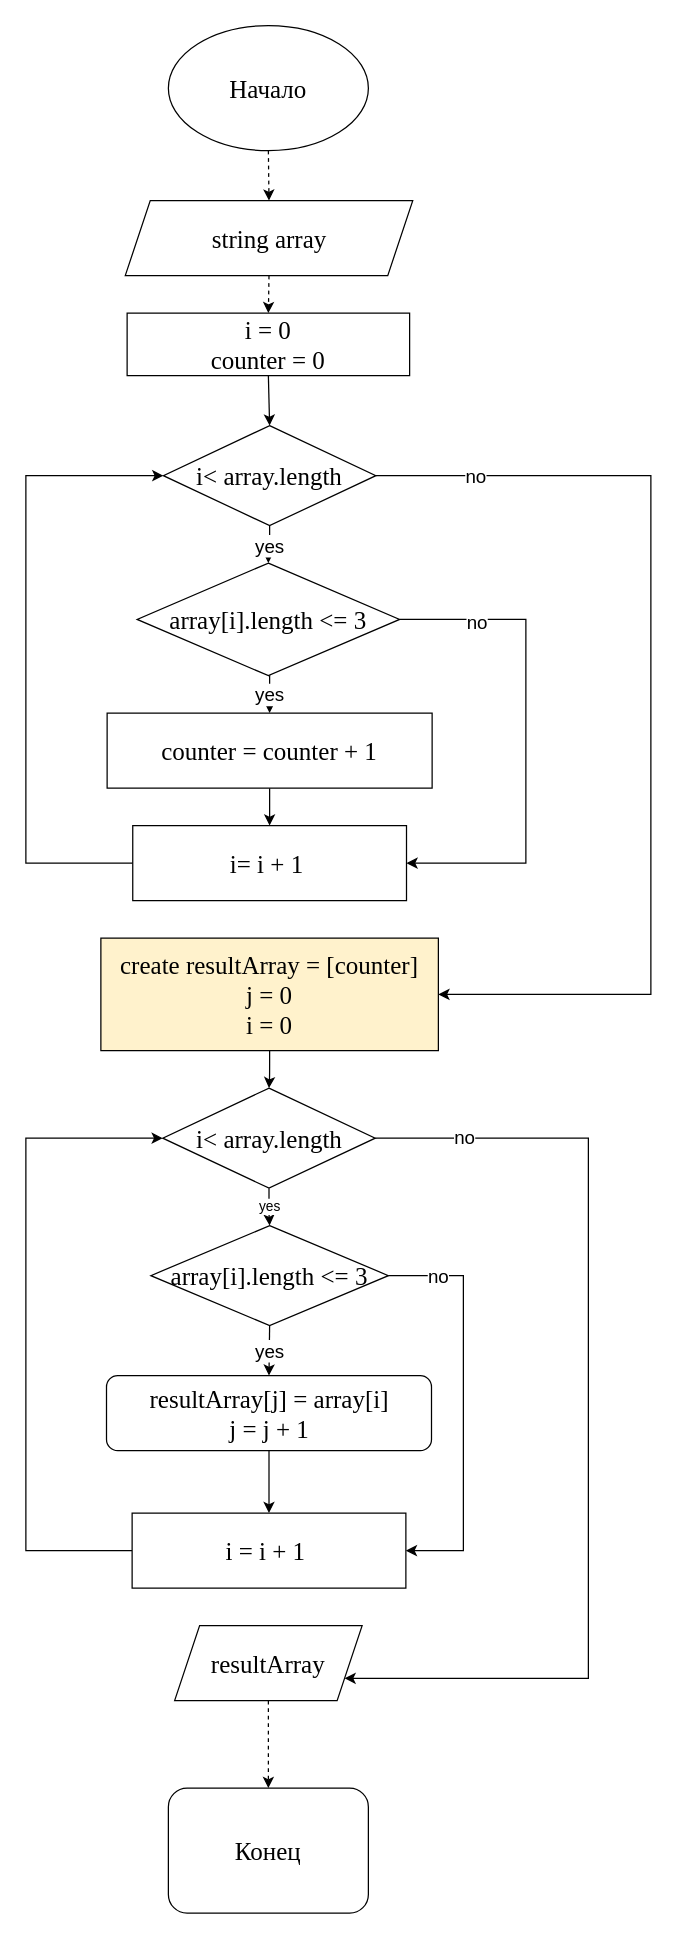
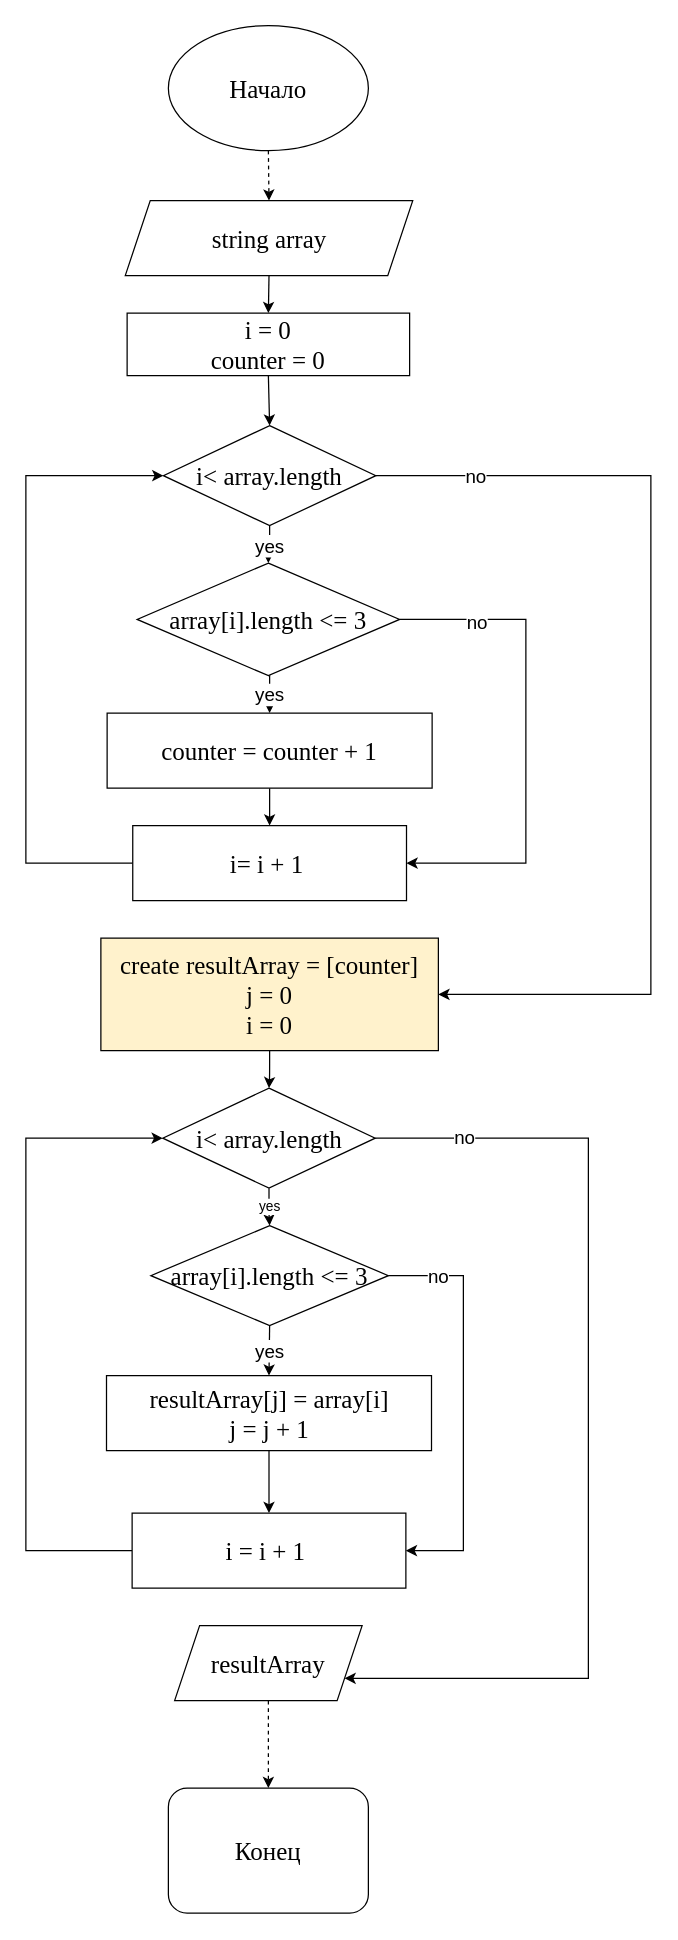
  <mxCell id="0" />
  <mxCell id="1" parent="0" />
  <mxCell id="2" value="" style="edgeStyle=orthogonalEdgeStyle;rounded=1;sketch=0;orthogonalLoop=1;jettySize=auto;html=1;fontSize=11;endArrow=classic;endFill=1;strokeWidth=1;" edge="1" parent="1" source="3" target="15"><mxGeometry relative="1" as="geometry" /></mxCell>
- <mxCell id="3" value="&lt;font style=&quot;vertical-align: inherit ; font-size: 20px&quot;&gt;&lt;font style=&quot;vertical-align: inherit ; font-size: 20px&quot;&gt;resultArray[j] = array[i]&lt;br&gt;j = j + 1&lt;br style=&quot;font-size: 20px&quot;&gt;&lt;/font&gt;&lt;/font&gt;" style="whiteSpace=wrap;html=1;hachureGap=4;fontFamily=Times New Roman;fontSize=20;rounded=1;" parent="1" vertex="1"><mxGeometry x="84.5" y="1100" width="260" height="60" as="geometry" /></mxCell>
- <mxCell id="4" style="edgeStyle=none;rounded=0;html=1;exitX=0.5;exitY=1;exitDx=0;exitDy=0;entryX=0.5;entryY=0;entryDx=0;entryDy=0;fontSize=13;dashed=1;" parent="1" source="5" target="33" edge="1"><mxGeometry relative="1" as="geometry" /></mxCell>
+ <mxCell id="3" value="&lt;font style=&quot;vertical-align: inherit ; font-size: 20px&quot;&gt;&lt;font style=&quot;vertical-align: inherit ; font-size: 20px&quot;&gt;resultArray[j] = array[i]&lt;br&gt;j = j + 1&lt;br style=&quot;font-size: 20px&quot;&gt;&lt;/font&gt;&lt;/font&gt;" style="rounded=0;whiteSpace=wrap;html=1;hachureGap=4;fontFamily=Times New Roman;fontSize=20;" parent="1" vertex="1"><mxGeometry x="84.5" y="1100" width="260" height="60" as="geometry" /></mxCell>
+ <mxCell id="4" style="edgeStyle=none;rounded=0;html=1;exitX=0.5;exitY=1;exitDx=0;exitDy=0;entryX=0.5;entryY=0;entryDx=0;entryDy=0;fontSize=13;" parent="1" source="5" target="33" edge="1"><mxGeometry relative="1" as="geometry" /></mxCell>
  <mxCell id="5" value="string array" style="shape=parallelogram;perimeter=parallelogramPerimeter;whiteSpace=wrap;html=1;fixedSize=1;hachureGap=4;fontFamily=Times New Roman;fontSize=20;" parent="1" vertex="1"><mxGeometry x="99.5" y="160" width="230" height="60" as="geometry" /></mxCell>
  <mxCell id="6" style="edgeStyle=none;rounded=0;html=1;exitX=0.5;exitY=1;exitDx=0;exitDy=0;entryX=0.5;entryY=0;entryDx=0;entryDy=0;fontSize=13;dashed=1;" parent="1" source="7" target="5" edge="1"><mxGeometry relative="1" as="geometry" /></mxCell>
  <mxCell id="7" value="&lt;font style=&quot;vertical-align: inherit; font-size: 20px;&quot;&gt;&lt;font style=&quot;vertical-align: inherit; font-size: 20px;&quot;&gt;Начало&lt;/font&gt;&lt;/font&gt;" style="ellipse;whiteSpace=wrap;html=1;hachureGap=4;fontFamily=Times New Roman;fontSize=20;" parent="1" vertex="1"><mxGeometry x="134" y="20" width="160" height="100" as="geometry" /></mxCell>
  <mxCell id="8" value="" style="edgeStyle=orthogonalEdgeStyle;rounded=1;sketch=0;orthogonalLoop=1;jettySize=auto;html=1;fontSize=11;endArrow=classic;endFill=1;strokeWidth=1;dashed=1;" edge="1" parent="1" source="9" target="10"><mxGeometry relative="1" as="geometry" /></mxCell>
  <mxCell id="9" value="resultArray" style="shape=parallelogram;perimeter=parallelogramPerimeter;whiteSpace=wrap;html=1;fixedSize=1;hachureGap=4;fontFamily=Times New Roman;fontSize=20;" parent="1" vertex="1"><mxGeometry x="139" y="1300" width="150" height="60" as="geometry" /></mxCell>
  <mxCell id="10" value="Конец" style="whiteSpace=wrap;html=1;hachureGap=4;fontFamily=Times New Roman;fontSize=20;rounded=1;" parent="1" vertex="1"><mxGeometry x="134" y="1430" width="160" height="100" as="geometry" /></mxCell>
  <mxCell id="11" value="&lt;font style=&quot;line-height: 1 ; font-size: 15px&quot;&gt;no&lt;/font&gt;" style="edgeStyle=orthogonalEdgeStyle;rounded=0;orthogonalLoop=1;jettySize=auto;html=1;entryX=1;entryY=0.75;entryDx=0;entryDy=0;fontSize=11;" edge="1" parent="1" source="13" target="9"><mxGeometry x="-0.823" relative="1" as="geometry"><Array as="points"><mxPoint x="470" y="910" /><mxPoint x="470" y="1342" /></Array><mxPoint as="offset" /></mxGeometry></mxCell>
  <mxCell id="12" value="yes" style="edgeStyle=orthogonalEdgeStyle;rounded=1;sketch=0;orthogonalLoop=1;jettySize=auto;html=1;fontSize=11;endArrow=classic;endFill=1;strokeWidth=1;" edge="1" parent="1" source="13" target="20"><mxGeometry relative="1" as="geometry" /></mxCell>
  <mxCell id="13" value="i&amp;lt; array.length" style="rhombus;whiteSpace=wrap;html=1;sketch=0;hachureGap=4;fontFamily=Times New Roman;fontSize=20;" parent="1" vertex="1"><mxGeometry x="129.5" y="870" width="170" height="80" as="geometry" /></mxCell>
  <mxCell id="14" style="edgeStyle=orthogonalEdgeStyle;rounded=0;sketch=0;orthogonalLoop=1;jettySize=auto;html=1;entryX=0;entryY=0.5;entryDx=0;entryDy=0;fontSize=20;endArrow=classic;endFill=1;strokeWidth=1;" edge="1" parent="1" source="15" target="13"><mxGeometry relative="1" as="geometry"><Array as="points"><mxPoint x="20" y="1240" /><mxPoint x="20" y="910" /></Array></mxGeometry></mxCell>
  <mxCell id="15" value="i = i + 1&amp;nbsp;" style="rounded=0;whiteSpace=wrap;html=1;sketch=0;hachureGap=4;fontFamily=Times New Roman;fontSize=20;" parent="1" vertex="1"><mxGeometry x="105" y="1210" width="219" height="60" as="geometry" /></mxCell>
  <mxCell id="16" value="" style="edgeStyle=orthogonalEdgeStyle;rounded=1;sketch=0;orthogonalLoop=1;jettySize=auto;html=1;fontSize=11;endArrow=classic;endFill=1;strokeWidth=1;" edge="1" parent="1" source="17" target="13"><mxGeometry relative="1" as="geometry" /></mxCell>
  <mxCell id="17" value="&lt;div style=&quot;text-align: left&quot;&gt;&lt;/div&gt;&lt;font style=&quot;vertical-align: inherit ; font-size: 20px&quot;&gt;&lt;font style=&quot;vertical-align: inherit ; font-size: 20px&quot;&gt;create resultArray = [counter]&lt;br&gt;j = 0&lt;br&gt;i = 0&lt;br style=&quot;font-size: 20px&quot;&gt;&lt;/font&gt;&lt;/font&gt;" style="rounded=0;whiteSpace=wrap;html=1;hachureGap=4;fontFamily=Times New Roman;fontSize=20;fillColor=#fff2cc;" parent="1" vertex="1"><mxGeometry x="80" y="750" width="270" height="90" as="geometry" /></mxCell>
  <mxCell id="18" value="&lt;font style=&quot;font-size: 15px&quot;&gt;no&lt;/font&gt;" style="edgeStyle=none;html=1;exitX=1;exitY=0.5;exitDx=0;exitDy=0;entryX=1;entryY=0.5;entryDx=0;entryDy=0;rounded=0;strokeWidth=1;" parent="1" source="20" target="15" edge="1"><mxGeometry x="-0.755" relative="1" as="geometry"><Array as="points"><mxPoint x="370" y="1020" /><mxPoint x="370" y="1240" /></Array><mxPoint as="offset" /></mxGeometry></mxCell>
  <mxCell id="19" value="yes" style="edgeStyle=none;rounded=0;html=1;exitX=0.5;exitY=1;exitDx=0;exitDy=0;entryX=0.5;entryY=0;entryDx=0;entryDy=0;fontSize=15;" parent="1" source="20" target="3" edge="1"><mxGeometry x="0.0" relative="1" as="geometry"><mxPoint as="offset" /></mxGeometry></mxCell>
  <mxCell id="20" value="array[i].length &amp;lt;= 3" style="rhombus;whiteSpace=wrap;html=1;sketch=0;hachureGap=4;fontFamily=Times New Roman;fontSize=20;" parent="1" vertex="1"><mxGeometry x="120" y="980" width="190" height="80" as="geometry" /></mxCell>
  <mxCell id="21" style="edgeStyle=none;rounded=0;html=1;exitX=0.5;exitY=1;exitDx=0;exitDy=0;entryX=0.5;entryY=0;entryDx=0;entryDy=0;fontSize=13;" parent="1" source="22" target="27" edge="1"><mxGeometry relative="1" as="geometry" /></mxCell>
  <mxCell id="22" value="&lt;font style=&quot;vertical-align: inherit ; font-size: 20px&quot;&gt;&lt;font style=&quot;vertical-align: inherit ; font-size: 20px&quot;&gt;counter = counter + 1&lt;br style=&quot;font-size: 20px&quot;&gt;&lt;/font&gt;&lt;/font&gt;" style="rounded=0;whiteSpace=wrap;html=1;hachureGap=4;fontFamily=Times New Roman;fontSize=20;" parent="1" vertex="1"><mxGeometry x="85" y="570" width="260" height="60" as="geometry" /></mxCell>
  <mxCell id="23" value="&lt;font style=&quot;font-size: 15px&quot;&gt;no&lt;/font&gt;" style="edgeStyle=none;rounded=0;html=1;exitX=1;exitY=0.5;exitDx=0;exitDy=0;entryX=1;entryY=0.5;entryDx=0;entryDy=0;fontSize=13;" parent="1" source="25" target="17" edge="1"><mxGeometry x="-0.801" relative="1" as="geometry"><Array as="points"><mxPoint x="520" y="380" /><mxPoint x="520" y="795" /></Array><mxPoint as="offset" /></mxGeometry></mxCell>
  <mxCell id="24" value="&lt;font style=&quot;font-size: 15px&quot;&gt;yes&lt;/font&gt;" style="edgeStyle=orthogonalEdgeStyle;rounded=0;orthogonalLoop=1;jettySize=auto;html=1;fontSize=11;" edge="1" parent="1" source="25" target="31"><mxGeometry relative="1" as="geometry" /></mxCell>
  <mxCell id="25" value="i&amp;lt; array.length" style="rhombus;whiteSpace=wrap;html=1;sketch=0;hachureGap=4;fontFamily=Times New Roman;fontSize=20;" parent="1" vertex="1"><mxGeometry x="130" y="340" width="170" height="80" as="geometry" /></mxCell>
  <mxCell id="26" style="edgeStyle=none;rounded=0;html=1;exitX=0;exitY=0.5;exitDx=0;exitDy=0;entryX=0;entryY=0.5;entryDx=0;entryDy=0;fontSize=13;" parent="1" source="27" target="25" edge="1"><mxGeometry relative="1" as="geometry"><Array as="points"><mxPoint x="20" y="690" /><mxPoint x="20" y="380" /></Array></mxGeometry></mxCell>
  <mxCell id="27" value="i= i + 1&amp;nbsp;" style="rounded=0;whiteSpace=wrap;html=1;sketch=0;hachureGap=4;fontFamily=Times New Roman;fontSize=20;" parent="1" vertex="1"><mxGeometry x="105.5" y="660" width="219" height="60" as="geometry" /></mxCell>
  <mxCell id="28" style="edgeStyle=none;html=1;exitX=1;exitY=0.5;exitDx=0;exitDy=0;entryX=1;entryY=0.5;entryDx=0;entryDy=0;rounded=0;" parent="1" source="31" target="27" edge="1"><mxGeometry relative="1" as="geometry"><Array as="points"><mxPoint x="420" y="495" /><mxPoint x="420" y="680" /><mxPoint x="420" y="690" /></Array></mxGeometry></mxCell>
  <mxCell id="29" value="&lt;font style=&quot;font-size: 15px&quot;&gt;no&lt;/font&gt;" style="edgeLabel;html=1;align=center;verticalAlign=middle;resizable=0;points=[];fontSize=20;" vertex="1" connectable="0" parent="28"><mxGeometry x="-0.69" y="1" relative="1" as="geometry"><mxPoint as="offset" /></mxGeometry></mxCell>
  <mxCell id="30" value="&lt;font style=&quot;font-size: 15px&quot;&gt;yes&lt;/font&gt;" style="edgeStyle=orthogonalEdgeStyle;rounded=0;orthogonalLoop=1;jettySize=auto;html=1;exitX=0.5;exitY=1;exitDx=0;exitDy=0;entryX=0.5;entryY=0;entryDx=0;entryDy=0;fontSize=11;" edge="1" parent="1" source="31" target="22"><mxGeometry relative="1" as="geometry"><Array as="points"><mxPoint x="215" y="540" /></Array></mxGeometry></mxCell>
  <mxCell id="31" value="array[i].length &amp;lt;= 3" style="rhombus;whiteSpace=wrap;html=1;sketch=0;hachureGap=4;fontFamily=Times New Roman;fontSize=20;" parent="1" vertex="1"><mxGeometry x="109" y="450" width="210" height="90" as="geometry" /></mxCell>
  <mxCell id="32" style="edgeStyle=none;rounded=0;html=1;exitX=0.5;exitY=1;exitDx=0;exitDy=0;entryX=0.5;entryY=0;entryDx=0;entryDy=0;fontSize=13;" parent="1" source="33" target="25" edge="1"><mxGeometry relative="1" as="geometry" /></mxCell>
  <mxCell id="33" value="&lt;div style=&quot;text-align: left&quot;&gt;&lt;/div&gt;&lt;font style=&quot;vertical-align: inherit ; font-size: 20px&quot;&gt;&lt;font style=&quot;vertical-align: inherit ; font-size: 20px&quot;&gt;i = 0&lt;br&gt;counter = 0&lt;br style=&quot;font-size: 20px&quot;&gt;&lt;/font&gt;&lt;/font&gt;" style="rounded=0;whiteSpace=wrap;html=1;hachureGap=4;fontFamily=Times New Roman;fontSize=20;" parent="1" vertex="1"><mxGeometry x="101" y="250" width="226" height="50" as="geometry" /></mxCell>
